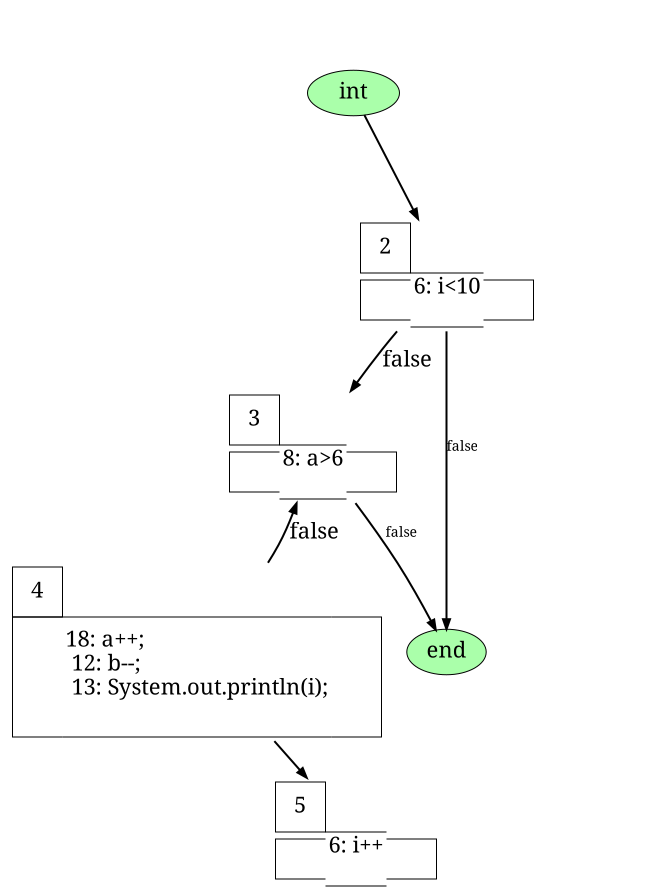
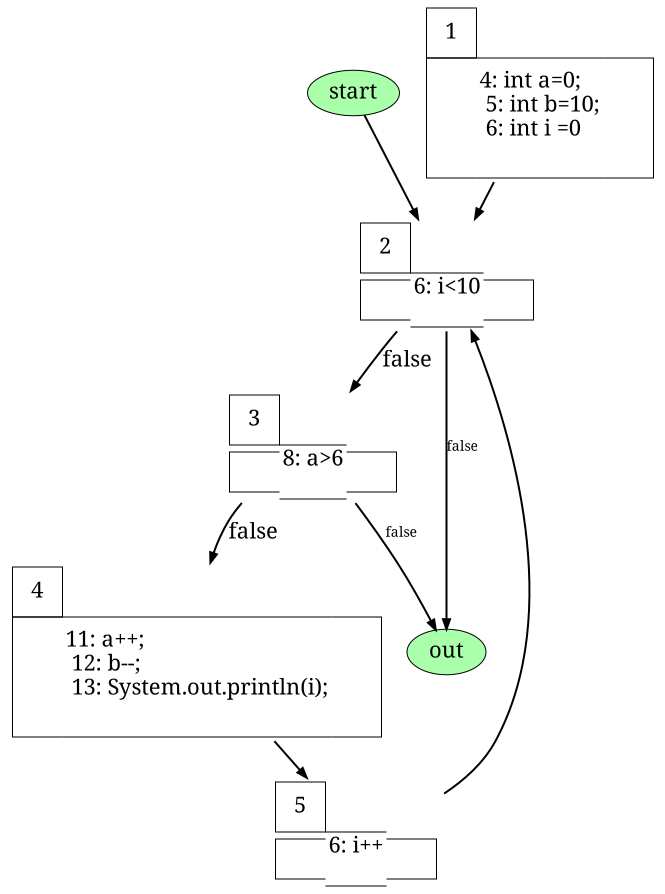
  digraph {
    fontname="Noto Serif"
    node [fontname="Noto Serif" shape=none]
    edge [fontname="Noto Serif" penwidth=2 fontsize=22]
-   start [fillcolor="#aaffaa" fontsize=22 shape=oval style=filled label=int]
+   start [fillcolor="#aaffaa" fontsize=22 shape=oval style=filled]
    n2 [label=<<FONT POINT-SIZE="22"> <TABLE BORDER="0" CELLBORDER="1" CELLSPACING="0"> <tr> <td width="50" height="50" fixedsize="true">2</td> <td width="9" height="9" fixedsize="true" style="invis"></td> <td width="9" height="9" fixedsize="true" style="invis"></td> </tr> <tr> <td width="50" height="40" fixedsize="true" sides="tlb"></td> <td width="50" height="40" fixedsize="false" sides="bt" PORT="here">6: i&lt;10<br align="left"/> </td> <td width="50" height="40" fixedsize="true" sides="brt"></td> </tr> </TABLE> </FONT>>]
-   n4 [label=<<FONT POINT-SIZE="22"> <TABLE BORDER="0" CELLBORDER="1" CELLSPACING="0"> <tr> <td width="50" height="50" fixedsize="true">4</td> <td width="9" height="9" fixedsize="true" style="invis"></td> <td width="9" height="9" fixedsize="true" style="invis"></td> </tr> <tr> <td width="50" height="120" fixedsize="true" sides="tlb"></td> <td width="50" height="120" fixedsize="false" sides="bt" PORT="here">18: a++;<br align="left"/> 12: b--;<br align="left"/> 13: System.out.println(i);<br align="left"/> </td> <td width="50" height="120" fixedsize="true" sides="brt"></td> </tr> </TABLE> </FONT>>]
+   n3 [label=<<FONT POINT-SIZE="22"> <TABLE BORDER="0" CELLBORDER="1" CELLSPACING="0"> <tr> <td width="50" height="50" fixedsize="true">1</td> <td width="9" height="9" fixedsize="true" style="invis"></td> <td width="9" height="9" fixedsize="true" style="invis"></td> </tr> <tr> <td width="50" height="120" fixedsize="true" sides="tlb"></td> <td width="50" height="120" fixedsize="false" sides="bt" PORT="here">4: int a=0;<br align="left"/> 5: int b=10;<br align="left"/> 6: int i =0<br align="left"/> </td> <td width="50" height="120" fixedsize="true" sides="brt"></td> </tr> </TABLE> </FONT>>]
+   n4 [label=<<FONT POINT-SIZE="22"> <TABLE BORDER="0" CELLBORDER="1" CELLSPACING="0"> <tr> <td width="50" height="50" fixedsize="true">4</td> <td width="9" height="9" fixedsize="true" style="invis"></td> <td width="9" height="9" fixedsize="true" style="invis"></td> </tr> <tr> <td width="50" height="120" fixedsize="true" sides="tlb"></td> <td width="50" height="120" fixedsize="false" sides="bt" PORT="here">11: a++;<br align="left"/> 12: b--;<br align="left"/> 13: System.out.println(i);<br align="left"/> </td> <td width="50" height="120" fixedsize="true" sides="brt"></td> </tr> </TABLE> </FONT>>]
    n5 [label=<<FONT POINT-SIZE="22"> <TABLE BORDER="0" CELLBORDER="1" CELLSPACING="0"> <tr> <td width="50" height="50" fixedsize="true">5</td> <td width="9" height="9" fixedsize="true" style="invis"></td> <td width="9" height="9" fixedsize="true" style="invis"></td> </tr> <tr> <td width="50" height="40" fixedsize="true" sides="tlb"></td> <td width="50" height="40" fixedsize="false" sides="bt" PORT="here">6: i++<br align="left"/> </td> <td width="50" height="40" fixedsize="true" sides="brt"></td> </tr> </TABLE> </FONT>>]
    n6 [label=<<FONT POINT-SIZE="22"> <TABLE BORDER="0" CELLBORDER="1" CELLSPACING="0"> <tr> <td width="50" height="50" fixedsize="true">3</td> <td width="9" height="9" fixedsize="true" style="invis"></td> <td width="9" height="9" fixedsize="true" style="invis"></td> </tr> <tr> <td width="50" height="40" fixedsize="true" sides="tlb"></td> <td width="50" height="40" fixedsize="false" sides="bt" PORT="here">8: a&gt;6<br align="left"/> </td> <td width="50" height="40" fixedsize="true" sides="brt"></td> </tr> </TABLE> </FONT>>]
-   end [fillcolor="#aaffaa" fontsize=22 shape=oval style=filled]
+   end [fillcolor="#aaffaa" fontsize=22 shape=oval style=filled label=out]
    start -> n2 [fontsize=""]
    n2 -> n6 [label=false]
    n2 -> end [label=false fontsize=""]
+   n3 -> n2
    n4 -> n5
-   n4 -> n6 [label=false]
+   n5 -> n2
+   n6 -> n4 [label=false]
    n6 -> end [label=false fontsize=""]
  }
